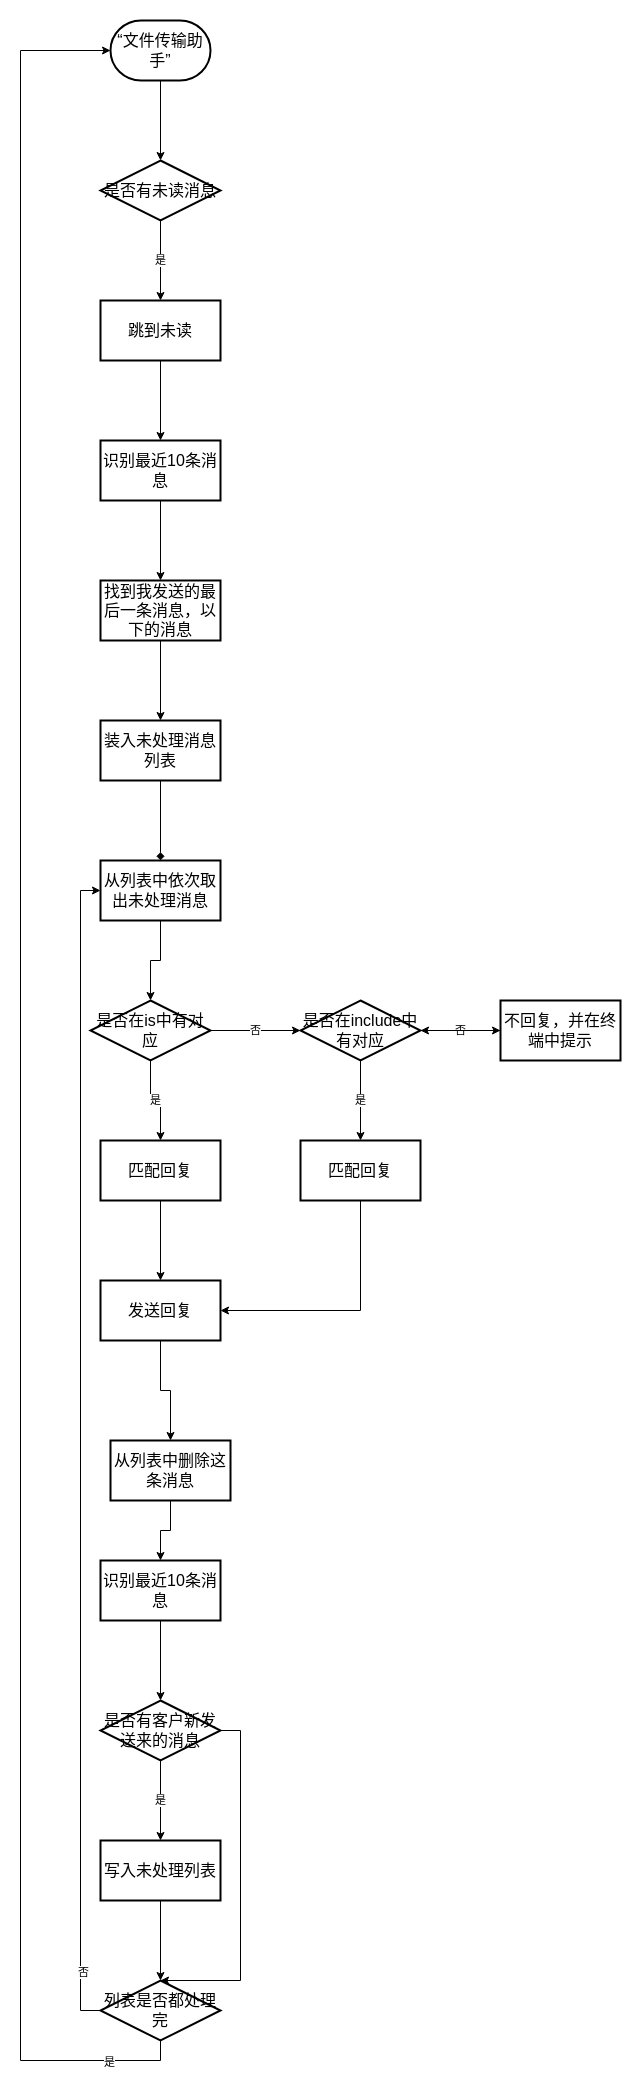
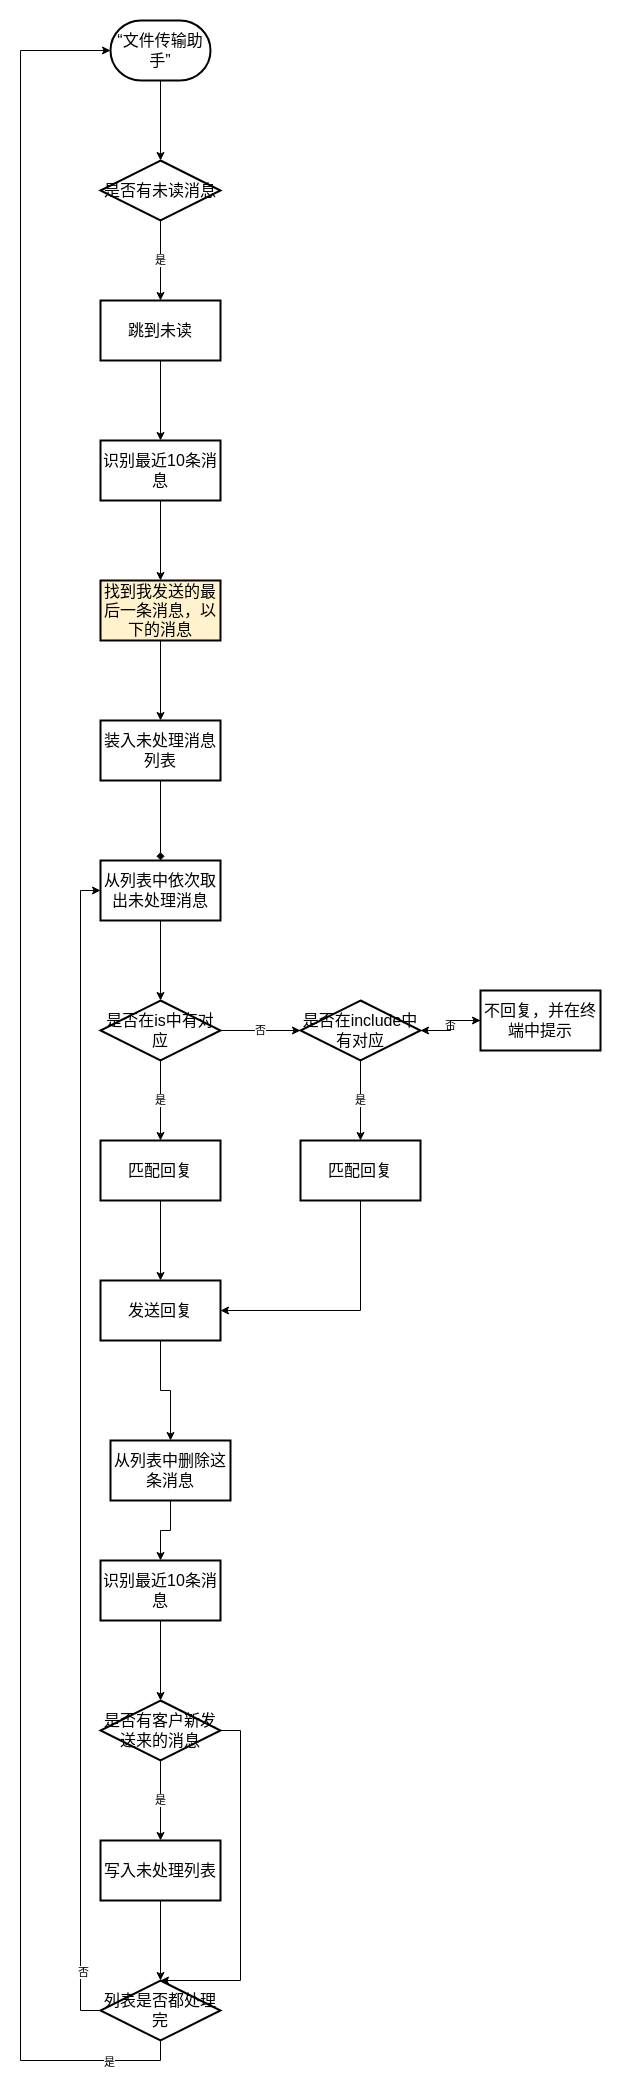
  <mxCell id="0" />
  <mxCell id="1" parent="0" />
  <mxCell id="2" value="" style="edgeStyle=orthogonalEdgeStyle;rounded=0;orthogonalLoop=1;jettySize=auto;html=1;" edge="1" parent="1" source="3" target="5"><mxGeometry relative="1" as="geometry" /></mxCell>
  <mxCell id="3" value="“文件传输助手”" style="strokeWidth=2;html=1;shape=mxgraph.flowchart.terminator;whiteSpace=wrap;fontSize=16;" vertex="1" parent="1"><mxGeometry x="110" y="20" width="100" height="60" as="geometry" /></mxCell>
  <mxCell id="4" value="是" style="edgeStyle=orthogonalEdgeStyle;rounded=0;orthogonalLoop=1;jettySize=auto;html=1;" edge="1" parent="1" source="5" target="7"><mxGeometry relative="1" as="geometry" /></mxCell>
  <mxCell id="5" value="是否有未读消息" style="whiteSpace=wrap;html=1;fontSize=16;strokeWidth=2;shape=mxgraph.flowchart.decision;" vertex="1" parent="1"><mxGeometry x="100" y="160" width="120" height="60" as="geometry" /></mxCell>
  <mxCell id="6" value="" style="edgeStyle=orthogonalEdgeStyle;rounded=0;orthogonalLoop=1;jettySize=auto;html=1;" edge="1" parent="1" source="7" target="9"><mxGeometry relative="1" as="geometry" /></mxCell>
  <mxCell id="7" value="跳到未读" style="whiteSpace=wrap;html=1;fontSize=16;strokeWidth=2;" vertex="1" parent="1"><mxGeometry x="100" y="300" width="120" height="60" as="geometry" /></mxCell>
  <mxCell id="8" value="" style="edgeStyle=orthogonalEdgeStyle;rounded=0;orthogonalLoop=1;jettySize=auto;html=1;" edge="1" parent="1" source="9" target="11"><mxGeometry relative="1" as="geometry" /></mxCell>
  <mxCell id="9" value="识别最近10条消息" style="whiteSpace=wrap;html=1;fontSize=16;strokeWidth=2;" vertex="1" parent="1"><mxGeometry x="100" y="440" width="120" height="60" as="geometry" /></mxCell>
  <mxCell id="10" value="" style="edgeStyle=orthogonalEdgeStyle;rounded=0;orthogonalLoop=1;jettySize=auto;html=1;" edge="1" parent="1" source="11" target="13"><mxGeometry relative="1" as="geometry" /></mxCell>
- <mxCell id="11" value="找到我发送的最后一条消息，以下的消息" style="whiteSpace=wrap;html=1;fontSize=16;strokeWidth=2;" vertex="1" parent="1"><mxGeometry x="100" y="580" width="120" height="60" as="geometry" /></mxCell>
+ <mxCell id="11" value="找到我发送的最后一条消息，以下的消息" style="whiteSpace=wrap;html=1;fontSize=16;strokeWidth=2;fillColor=#fff2cc;" vertex="1" parent="1"><mxGeometry x="100" y="580" width="120" height="60" as="geometry" /></mxCell>
  <mxCell id="12" value="" style="edgeStyle=orthogonalEdgeStyle;rounded=0;orthogonalLoop=1;jettySize=auto;html=1;endArrow=diamond;" edge="1" parent="1" source="13" target="15"><mxGeometry relative="1" as="geometry" /></mxCell>
  <mxCell id="13" value="装入未处理消息列表" style="whiteSpace=wrap;html=1;fontSize=16;strokeWidth=2;" vertex="1" parent="1"><mxGeometry x="100" y="720" width="120" height="60" as="geometry" /></mxCell>
  <mxCell id="14" value="" style="edgeStyle=orthogonalEdgeStyle;rounded=0;orthogonalLoop=1;jettySize=auto;html=1;" edge="1" parent="1" source="15" target="18"><mxGeometry relative="1" as="geometry" /></mxCell>
  <mxCell id="15" value="从列表中依次取出未处理消息" style="whiteSpace=wrap;html=1;fontSize=16;strokeWidth=2;" vertex="1" parent="1"><mxGeometry x="100" y="860" width="120" height="60" as="geometry" /></mxCell>
  <mxCell id="16" value="是" style="edgeStyle=orthogonalEdgeStyle;rounded=0;orthogonalLoop=1;jettySize=auto;html=1;" edge="1" parent="1" source="18" target="20"><mxGeometry relative="1" as="geometry" /></mxCell>
  <mxCell id="17" value="否" style="edgeStyle=orthogonalEdgeStyle;rounded=0;orthogonalLoop=1;jettySize=auto;html=1;" edge="1" parent="1" source="18" target="23"><mxGeometry relative="1" as="geometry" /></mxCell>
- <mxCell id="18" value="是否在is中有对应" style="whiteSpace=wrap;html=1;fontSize=16;strokeWidth=2;shape=mxgraph.flowchart.decision;" vertex="1" parent="1"><mxGeometry x="90" y="1000" width="120" height="60" as="geometry" /></mxCell>
+ <mxCell id="18" value="是否在is中有对应" style="whiteSpace=wrap;html=1;fontSize=16;strokeWidth=2;shape=mxgraph.flowchart.decision;" vertex="1" parent="1"><mxGeometry x="100" y="1000" width="120" height="60" as="geometry" /></mxCell>
  <mxCell id="19" value="" style="edgeStyle=orthogonalEdgeStyle;rounded=0;orthogonalLoop=1;jettySize=auto;html=1;" edge="1" parent="1" source="20" target="29"><mxGeometry relative="1" as="geometry" /></mxCell>
  <mxCell id="20" value="匹配回复" style="whiteSpace=wrap;html=1;fontSize=16;strokeWidth=2;" vertex="1" parent="1"><mxGeometry x="100" y="1140" width="120" height="60" as="geometry" /></mxCell>
  <mxCell id="21" value="是" style="edgeStyle=orthogonalEdgeStyle;rounded=0;orthogonalLoop=1;jettySize=auto;html=1;" edge="1" parent="1" source="23" target="25"><mxGeometry relative="1" as="geometry" /></mxCell>
  <mxCell id="22" value="否" style="edgeStyle=orthogonalEdgeStyle;rounded=0;orthogonalLoop=1;jettySize=auto;html=1;" edge="1" parent="1" source="23" target="27"><mxGeometry relative="1" as="geometry" /></mxCell>
  <mxCell id="23" value="是否在include中有对应" style="whiteSpace=wrap;html=1;fontSize=16;strokeWidth=2;shape=mxgraph.flowchart.decision;" vertex="1" parent="1"><mxGeometry x="300" y="1000" width="120" height="60" as="geometry" /></mxCell>
  <mxCell id="24" style="edgeStyle=orthogonalEdgeStyle;rounded=0;orthogonalLoop=1;jettySize=auto;html=1;exitX=0.5;exitY=1;exitDx=0;exitDy=0;entryX=1;entryY=0.5;entryDx=0;entryDy=0;" edge="1" parent="1" source="25" target="29"><mxGeometry relative="1" as="geometry" /></mxCell>
  <mxCell id="25" value="匹配回复" style="whiteSpace=wrap;html=1;fontSize=16;strokeWidth=2;" vertex="1" parent="1"><mxGeometry x="300" y="1140" width="120" height="60" as="geometry" /></mxCell>
  <mxCell id="26" value="" style="edgeStyle=orthogonalEdgeStyle;rounded=0;orthogonalLoop=1;jettySize=auto;html=1;" edge="1" parent="1" source="27" target="23"><mxGeometry relative="1" as="geometry" /></mxCell>
- <mxCell id="27" value="不回复，并在终端中提示" style="whiteSpace=wrap;html=1;fontSize=16;strokeWidth=2;" vertex="1" parent="1"><mxGeometry x="500" y="1000" width="120" height="60" as="geometry" /></mxCell>
+ <mxCell id="27" value="不回复，并在终端中提示" style="whiteSpace=wrap;html=1;fontSize=16;strokeWidth=2;" vertex="1" parent="1"><mxGeometry x="480" y="990" width="120" height="60" as="geometry" /></mxCell>
  <mxCell id="28" value="" style="edgeStyle=orthogonalEdgeStyle;rounded=0;orthogonalLoop=1;jettySize=auto;html=1;" edge="1" parent="1" source="29" target="31"><mxGeometry relative="1" as="geometry" /></mxCell>
  <mxCell id="29" value="发送回复" style="whiteSpace=wrap;html=1;fontSize=16;strokeWidth=2;" vertex="1" parent="1"><mxGeometry x="100" y="1280" width="120" height="60" as="geometry" /></mxCell>
  <mxCell id="30" value="" style="edgeStyle=orthogonalEdgeStyle;rounded=0;orthogonalLoop=1;jettySize=auto;html=1;" edge="1" parent="1" source="31" target="33"><mxGeometry relative="1" as="geometry" /></mxCell>
  <mxCell id="31" value="从列表中删除这条消息" style="whiteSpace=wrap;html=1;fontSize=16;strokeWidth=2;" vertex="1" parent="1"><mxGeometry x="110" y="1440" width="120" height="60" as="geometry" /></mxCell>
  <mxCell id="32" value="" style="edgeStyle=orthogonalEdgeStyle;rounded=0;orthogonalLoop=1;jettySize=auto;html=1;" edge="1" parent="1" source="33" target="36"><mxGeometry relative="1" as="geometry" /></mxCell>
  <mxCell id="33" value="识别最近10条消息" style="whiteSpace=wrap;html=1;fontSize=16;strokeWidth=2;" vertex="1" parent="1"><mxGeometry x="100" y="1560" width="120" height="60" as="geometry" /></mxCell>
  <mxCell id="34" value="是" style="edgeStyle=orthogonalEdgeStyle;rounded=0;orthogonalLoop=1;jettySize=auto;html=1;" edge="1" parent="1" source="36" target="38"><mxGeometry relative="1" as="geometry" /></mxCell>
  <mxCell id="35" style="edgeStyle=orthogonalEdgeStyle;rounded=0;orthogonalLoop=1;jettySize=auto;html=1;exitX=1;exitY=0.5;exitDx=0;exitDy=0;exitPerimeter=0;entryX=0.5;entryY=0;entryDx=0;entryDy=0;entryPerimeter=0;" edge="1" parent="1" source="36" target="43"><mxGeometry relative="1" as="geometry"><Array as="points"><mxPoint x="240" y="1730" /><mxPoint x="240" y="1980" /></Array></mxGeometry></mxCell>
  <mxCell id="36" value="是否有客户新发送来的消息" style="whiteSpace=wrap;html=1;fontSize=16;strokeWidth=2;shape=mxgraph.flowchart.decision;" vertex="1" parent="1"><mxGeometry x="100" y="1700" width="120" height="60" as="geometry" /></mxCell>
  <mxCell id="37" value="" style="edgeStyle=orthogonalEdgeStyle;rounded=0;orthogonalLoop=1;jettySize=auto;html=1;" edge="1" parent="1" source="38" target="43"><mxGeometry relative="1" as="geometry" /></mxCell>
  <mxCell id="38" value="写入未处理列表" style="whiteSpace=wrap;html=1;fontSize=16;strokeWidth=2;" vertex="1" parent="1"><mxGeometry x="100" y="1840" width="120" height="60" as="geometry" /></mxCell>
  <mxCell id="39" style="edgeStyle=orthogonalEdgeStyle;rounded=0;orthogonalLoop=1;jettySize=auto;html=1;exitX=0;exitY=0.5;exitDx=0;exitDy=0;exitPerimeter=0;entryX=0;entryY=0.5;entryDx=0;entryDy=0;" edge="1" parent="1" source="43" target="15"><mxGeometry relative="1" as="geometry" /></mxCell>
  <mxCell id="40" value="否" style="edgeLabel;html=1;align=center;verticalAlign=middle;resizable=0;points=[];" vertex="1" connectable="0" parent="39"><mxGeometry x="-0.898" y="-2" relative="1" as="geometry"><mxPoint as="offset" /></mxGeometry></mxCell>
  <mxCell id="41" style="edgeStyle=orthogonalEdgeStyle;rounded=0;orthogonalLoop=1;jettySize=auto;html=1;exitX=0.5;exitY=1;exitDx=0;exitDy=0;exitPerimeter=0;entryX=0;entryY=0.5;entryDx=0;entryDy=0;entryPerimeter=0;" edge="1" parent="1" source="43" target="3"><mxGeometry relative="1" as="geometry"><Array as="points"><mxPoint x="160" y="2060" /><mxPoint x="20" y="2060" /><mxPoint x="20" y="50" /></Array></mxGeometry></mxCell>
  <mxCell id="42" value="是" style="edgeLabel;html=1;align=center;verticalAlign=middle;resizable=0;points=[];" vertex="1" connectable="0" parent="41"><mxGeometry x="-0.937" y="1" relative="1" as="geometry"><mxPoint x="-1" as="offset" /></mxGeometry></mxCell>
  <mxCell id="43" value="列表是否都处理完" style="whiteSpace=wrap;html=1;fontSize=16;strokeWidth=2;shape=mxgraph.flowchart.decision;" vertex="1" parent="1"><mxGeometry x="100" y="1980" width="120" height="60" as="geometry" /></mxCell>
